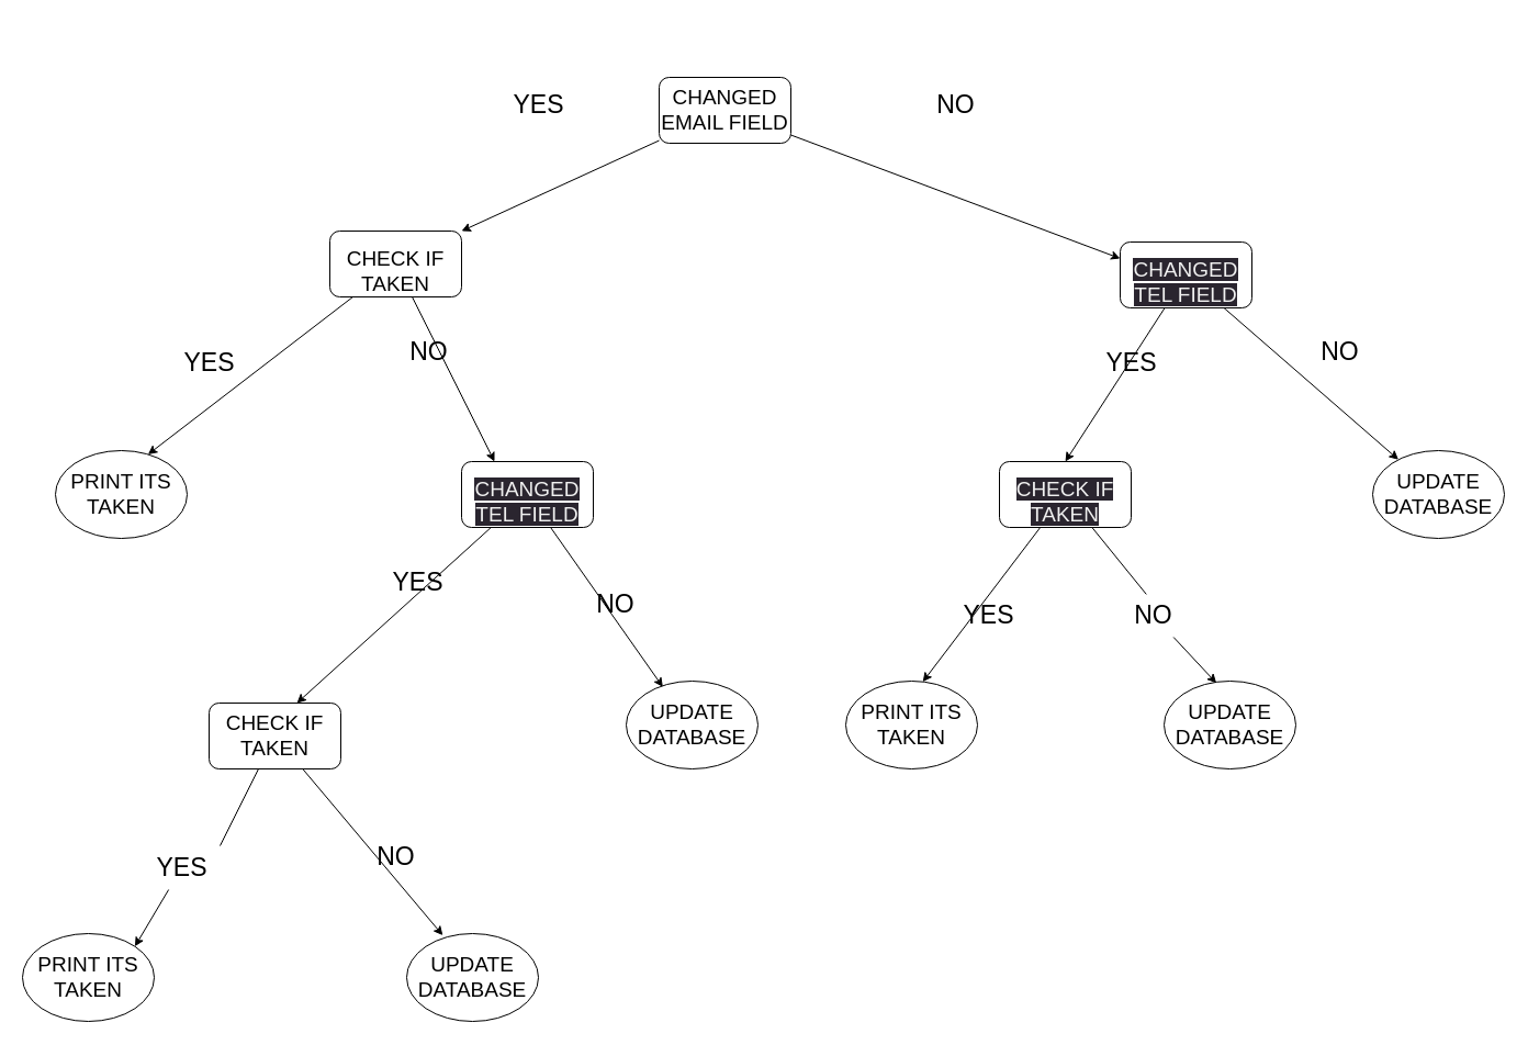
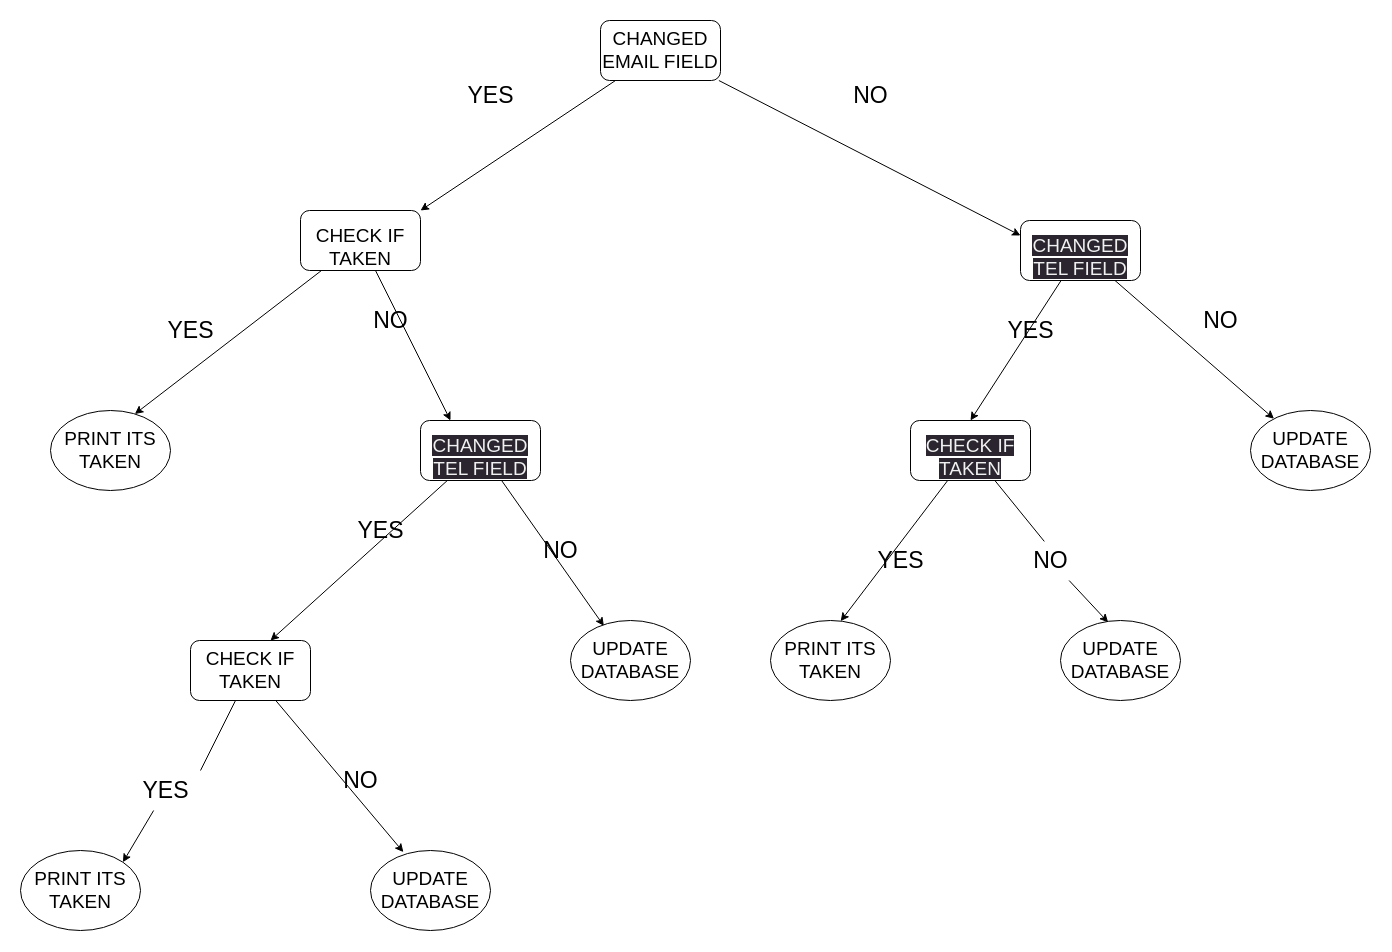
  <mxCell id="0" />
  <mxCell id="1" parent="0" />
  <mxCell id="2" style="edgeStyle=none;html=1;entryX=0.25;entryY=0;entryDx=0;entryDy=0;" edge="1" parent="1" source="4" target="13"><mxGeometry relative="1" as="geometry" /></mxCell>
  <mxCell id="3" style="edgeStyle=none;html=1;entryX=0.703;entryY=0.044;entryDx=0;entryDy=0;entryPerimeter=0;" edge="1" parent="1" source="4" target="17"><mxGeometry relative="1" as="geometry" /></mxCell>
  <mxCell id="4" value="&lt;br&gt;&lt;span style=&quot;font-size: 19px;&quot;&gt;CHECK IF TAKEN&lt;/span&gt;" style="rounded=1;whiteSpace=wrap;html=1;" vertex="1" parent="1"><mxGeometry y="210" width="120" height="60" as="geometry" x="300" /></mxCell>
  <mxCell id="5" style="edgeStyle=none;html=1;entryX=1;entryY=0;entryDx=0;entryDy=0;" edge="1" parent="1" source="7" target="4"><mxGeometry relative="1" as="geometry" /></mxCell>
  <mxCell id="6" style="edgeStyle=none;html=1;entryX=0;entryY=0.25;entryDx=0;entryDy=0;" edge="1" parent="1" source="7" target="10"><mxGeometry relative="1" as="geometry" /></mxCell>
- <mxCell id="7" value="&lt;font style=&quot;font-size: 19px;&quot;&gt;CHANGED EMAIL FIELD&lt;/font&gt;" style="rounded=1;whiteSpace=wrap;html=1;" vertex="1" parent="1"><mxGeometry x="600" y="70" width="120" height="60" as="geometry" /></mxCell>
+ <mxCell id="7" value="&lt;font style=&quot;font-size: 19px;&quot;&gt;CHANGED EMAIL FIELD&lt;/font&gt;" style="rounded=1;whiteSpace=wrap;html=1;" vertex="1" parent="1"><mxGeometry x="600" y="20" width="120" height="60" as="geometry" /></mxCell>
  <mxCell id="8" style="edgeStyle=none;html=1;entryX=0.5;entryY=0;entryDx=0;entryDy=0;" edge="1" parent="1" source="10" target="16"><mxGeometry relative="1" as="geometry" /></mxCell>
  <mxCell id="9" style="edgeStyle=none;html=1;" edge="1" parent="1" source="10" target="18"><mxGeometry relative="1" as="geometry" /></mxCell>
  <mxCell id="10" value="&lt;br&gt;&lt;span style=&quot;color: rgb(240, 240, 240); font-family: Helvetica; font-size: 19px; font-style: normal; font-variant-ligatures: normal; font-variant-caps: normal; font-weight: 400; letter-spacing: normal; orphans: 2; text-align: center; text-indent: 0px; text-transform: none; widows: 2; word-spacing: 0px; -webkit-text-stroke-width: 0px; background-color: rgb(42, 37, 47); text-decoration-thickness: initial; text-decoration-style: initial; text-decoration-color: initial; float: none; display: inline !important;&quot;&gt;CHANGED TEL FIELD&lt;/span&gt;&lt;br&gt;" style="rounded=1;whiteSpace=wrap;html=1;" vertex="1" parent="1"><mxGeometry x="1020" y="220" width="120" height="60" as="geometry" /></mxCell>
  <mxCell id="11" style="edgeStyle=none;html=1;" edge="1" parent="1" source="13"><mxGeometry relative="1" as="geometry"><mxPoint x="270" y="640" as="targetPoint" /></mxGeometry></mxCell>
  <mxCell id="12" style="edgeStyle=none;html=1;entryX=0.278;entryY=0.067;entryDx=0;entryDy=0;entryPerimeter=0;" edge="1" parent="1" source="13" target="21"><mxGeometry relative="1" as="geometry" /></mxCell>
  <mxCell id="13" value="&lt;br&gt;&lt;span style=&quot;color: rgb(240, 240, 240); font-family: Helvetica; font-size: 19px; font-style: normal; font-variant-ligatures: normal; font-variant-caps: normal; font-weight: 400; letter-spacing: normal; orphans: 2; text-align: center; text-indent: 0px; text-transform: none; widows: 2; word-spacing: 0px; -webkit-text-stroke-width: 0px; background-color: rgb(42, 37, 47); text-decoration-thickness: initial; text-decoration-style: initial; text-decoration-color: initial; float: none; display: inline !important;&quot;&gt;CHANGED TEL FIELD&lt;/span&gt;&lt;br&gt;" style="rounded=1;whiteSpace=wrap;html=1;" vertex="1" parent="1"><mxGeometry x="420" y="420" width="120" height="60" as="geometry" /></mxCell>
  <mxCell id="14" style="edgeStyle=none;html=1;entryX=0.585;entryY=0.008;entryDx=0;entryDy=0;entryPerimeter=0;" edge="1" parent="1" source="16" target="19"><mxGeometry relative="1" as="geometry" /></mxCell>
  <mxCell id="15" style="edgeStyle=none;html=1;entryX=0.397;entryY=0.023;entryDx=0;entryDy=0;entryPerimeter=0;startArrow=none;" edge="1" parent="1" source="37" target="20"><mxGeometry relative="1" as="geometry" /></mxCell>
  <mxCell id="16" value="&lt;br&gt;&lt;span style=&quot;color: rgb(240, 240, 240); font-family: Helvetica; font-size: 19px; font-style: normal; font-variant-ligatures: normal; font-variant-caps: normal; font-weight: 400; letter-spacing: normal; orphans: 2; text-align: center; text-indent: 0px; text-transform: none; widows: 2; word-spacing: 0px; -webkit-text-stroke-width: 0px; background-color: rgb(42, 37, 47); text-decoration-thickness: initial; text-decoration-style: initial; text-decoration-color: initial; float: none; display: inline !important;&quot;&gt;CHECK IF &lt;br&gt;TAKEN&lt;/span&gt;&lt;br&gt;" style="rounded=1;whiteSpace=wrap;html=1;" vertex="1" parent="1"><mxGeometry x="910" y="420" width="120" height="60" as="geometry" /></mxCell>
  <mxCell id="17" value="&lt;span style=&quot;font-size: 19px;&quot;&gt;PRINT ITS TAKEN&lt;/span&gt;" style="ellipse;whiteSpace=wrap;html=1;" vertex="1" parent="1"><mxGeometry x="50" y="410" width="120" height="80" as="geometry" /></mxCell>
  <mxCell id="18" value="&lt;span style=&quot;font-size: 19px;&quot;&gt;UPDATE DATABASE&lt;/span&gt;" style="ellipse;whiteSpace=wrap;html=1;" vertex="1" parent="1"><mxGeometry x="1250" y="410" width="120" height="80" as="geometry" /></mxCell>
  <mxCell id="19" value="&lt;span style=&quot;font-size: 19px;&quot;&gt;PRINT ITS TAKEN&lt;/span&gt;" style="ellipse;whiteSpace=wrap;html=1;" vertex="1" parent="1"><mxGeometry x="770" y="620" width="120" height="80" as="geometry" /></mxCell>
  <mxCell id="20" value="&lt;span style=&quot;font-size: 19px;&quot;&gt;UPDATE DATABASE&lt;/span&gt;" style="ellipse;whiteSpace=wrap;html=1;" vertex="1" parent="1"><mxGeometry x="1060" y="620" width="120" height="80" as="geometry" /></mxCell>
  <mxCell id="21" value="&lt;span style=&quot;font-size: 19px;&quot;&gt;UPDATE DATABASE&lt;/span&gt;" style="ellipse;whiteSpace=wrap;html=1;" vertex="1" parent="1"><mxGeometry x="570" y="620" width="120" height="80" as="geometry" /></mxCell>
  <mxCell id="22" style="edgeStyle=none;html=1;entryX=1;entryY=0;entryDx=0;entryDy=0;startArrow=none;" edge="1" parent="1" source="34" target="26"><mxGeometry relative="1" as="geometry" /></mxCell>
  <mxCell id="23" style="edgeStyle=none;html=1;entryX=0.274;entryY=0.02;entryDx=0;entryDy=0;entryPerimeter=0;" edge="1" parent="1" source="24" target="25"><mxGeometry relative="1" as="geometry" /></mxCell>
  <mxCell id="24" value="&lt;span style=&quot;font-size: 19px;&quot;&gt;CHECK IF TAKEN&lt;/span&gt;" style="rounded=1;whiteSpace=wrap;html=1;" vertex="1" parent="1"><mxGeometry x="190" y="640" width="120" height="60" as="geometry" /></mxCell>
  <mxCell id="25" value="&lt;span style=&quot;font-size: 19px;&quot;&gt;UPDATE DATABASE&lt;/span&gt;" style="ellipse;whiteSpace=wrap;html=1;" vertex="1" parent="1"><mxGeometry x="370" y="850" width="120" height="80" as="geometry" /></mxCell>
  <mxCell id="26" value="&lt;span style=&quot;font-size: 19px;&quot;&gt;PRINT ITS TAKEN&lt;/span&gt;" style="ellipse;whiteSpace=wrap;html=1;" vertex="1" parent="1"><mxGeometry x="20" y="850" width="120" height="80" as="geometry" /></mxCell>
  <mxCell id="27" value="NO" style="text;html=1;align=center;verticalAlign=middle;resizable=0;points=[];autosize=1;strokeColor=none;fillColor=none;fontSize=23;" vertex="1" parent="1"><mxGeometry x="840" y="75" width="60" height="40" as="geometry" /></mxCell>
  <mxCell id="28" value="YES" style="text;html=1;align=center;verticalAlign=middle;resizable=0;points=[];autosize=1;strokeColor=none;fillColor=none;fontSize=23;" vertex="1" parent="1"><mxGeometry x="455" y="75" width="70" height="40" as="geometry" /></mxCell>
  <mxCell id="29" value="NO" style="text;html=1;align=center;verticalAlign=middle;resizable=0;points=[];autosize=1;strokeColor=none;fillColor=none;fontSize=23;" vertex="1" parent="1"><mxGeometry x="360" y="300" width="60" height="40" as="geometry" /></mxCell>
  <mxCell id="30" value="YES" style="text;html=1;align=center;verticalAlign=middle;resizable=0;points=[];autosize=1;strokeColor=none;fillColor=none;fontSize=23;" vertex="1" parent="1"><mxGeometry x="155" y="310" width="70" height="40" as="geometry" /></mxCell>
  <mxCell id="31" value="YES" style="text;html=1;align=center;verticalAlign=middle;resizable=0;points=[];autosize=1;strokeColor=none;fillColor=none;fontSize=23;" vertex="1" parent="1"><mxGeometry x="345" y="510" width="70" height="40" as="geometry" /></mxCell>
  <mxCell id="32" value="NO" style="text;html=1;align=center;verticalAlign=middle;resizable=0;points=[];autosize=1;strokeColor=none;fillColor=none;fontSize=23;" vertex="1" parent="1"><mxGeometry x="530" y="530" width="60" height="40" as="geometry" /></mxCell>
  <mxCell id="33" value="" style="edgeStyle=none;html=1;entryX=1;entryY=0;entryDx=0;entryDy=0;endArrow=none;" edge="1" parent="1" source="24" target="34"><mxGeometry relative="1" as="geometry"><mxPoint x="228.938" y="710" as="sourcePoint" /><mxPoint x="122.426" y="861.716" as="targetPoint" /></mxGeometry></mxCell>
  <mxCell id="34" value="YES" style="text;html=1;align=center;verticalAlign=middle;resizable=0;points=[];autosize=1;strokeColor=none;fillColor=none;fontSize=23;" vertex="1" parent="1"><mxGeometry x="130" y="770" width="70" height="40" as="geometry" /></mxCell>
  <mxCell id="35" value="NO" style="text;html=1;align=center;verticalAlign=middle;resizable=0;points=[];autosize=1;strokeColor=none;fillColor=none;fontSize=23;" vertex="1" parent="1"><mxGeometry x="330" y="760" width="60" height="40" as="geometry" /></mxCell>
  <mxCell id="36" value="" style="edgeStyle=none;html=1;entryX=0.397;entryY=0.023;entryDx=0;entryDy=0;entryPerimeter=0;endArrow=none;" edge="1" parent="1" source="16" target="37"><mxGeometry relative="1" as="geometry"><mxPoint x="1000.538" y="490" as="sourcePoint" /><mxPoint x="1097.64" y="631.84" as="targetPoint" /></mxGeometry></mxCell>
  <mxCell id="37" value="NO" style="text;html=1;align=center;verticalAlign=middle;resizable=0;points=[];autosize=1;strokeColor=none;fillColor=none;fontSize=23;" vertex="1" parent="1"><mxGeometry x="1020" y="540" width="60" height="40" as="geometry" /></mxCell>
  <mxCell id="38" value="YES" style="text;html=1;align=center;verticalAlign=middle;resizable=0;points=[];autosize=1;strokeColor=none;fillColor=none;fontSize=23;" vertex="1" parent="1"><mxGeometry x="865" y="540" width="70" height="40" as="geometry" /></mxCell>
  <mxCell id="39" value="YES" style="text;html=1;align=center;verticalAlign=middle;resizable=0;points=[];autosize=1;strokeColor=none;fillColor=none;fontSize=23;" vertex="1" parent="1"><mxGeometry x="995" y="310" width="70" height="40" as="geometry" /></mxCell>
  <mxCell id="40" value="NO" style="text;html=1;align=center;verticalAlign=middle;resizable=0;points=[];autosize=1;strokeColor=none;fillColor=none;fontSize=23;" vertex="1" parent="1"><mxGeometry x="1190" y="300" width="60" height="40" as="geometry" /></mxCell>
